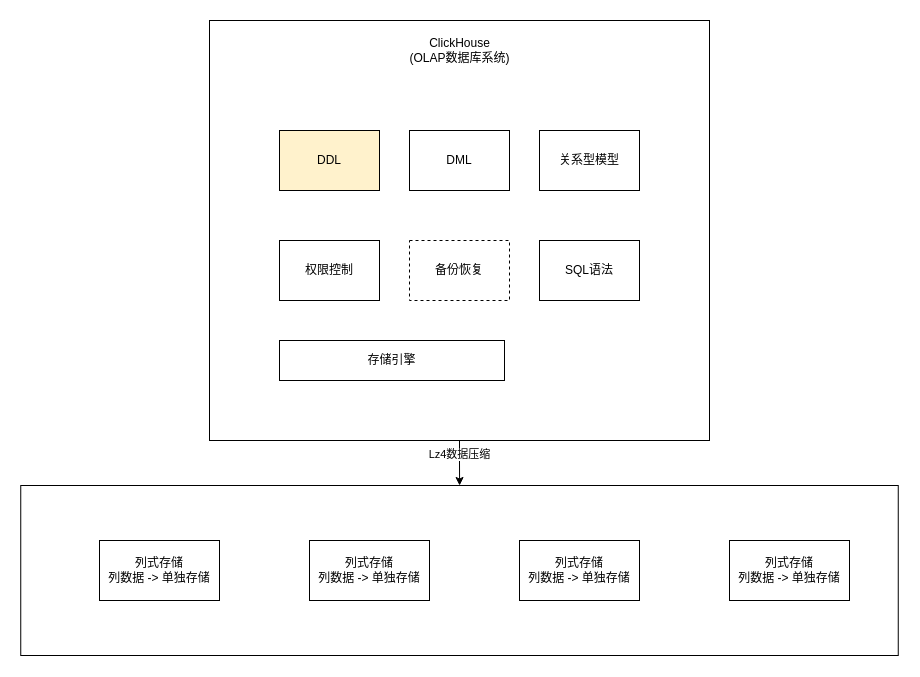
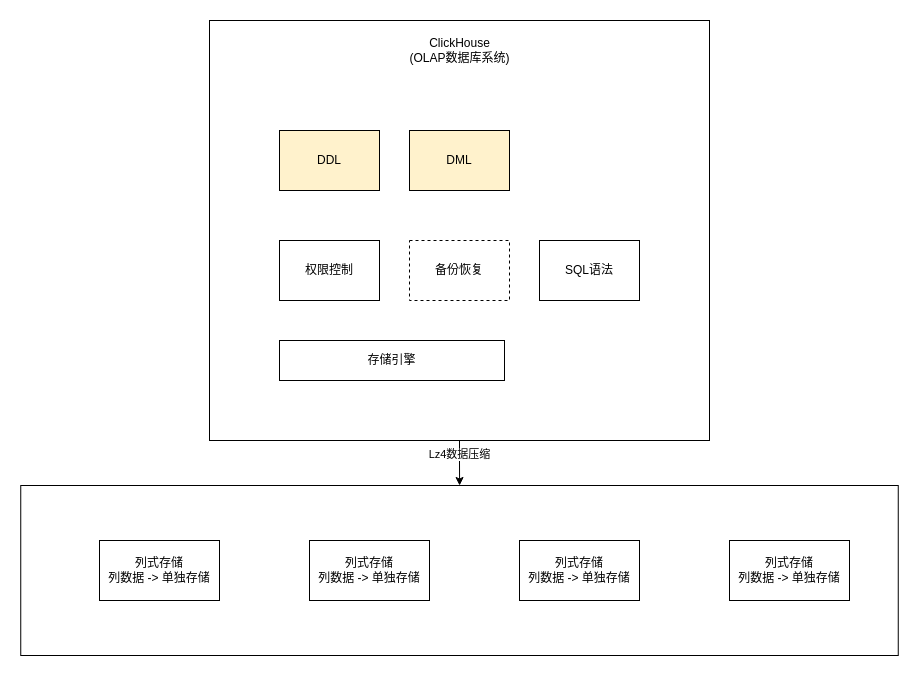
  <mxCell id="0" />
  <mxCell id="1" parent="0" />
  <mxCell id="2" value="" style="whiteSpace=wrap;html=1;" vertex="1" parent="1"><mxGeometry x="20.25" y="485" width="877.5" height="170" as="geometry" /></mxCell>
  <mxCell id="3" style="edgeStyle=orthogonalEdgeStyle;rounded=0;orthogonalLoop=1;jettySize=auto;html=1;" edge="1" parent="1" source="5" target="2"><mxGeometry relative="1" as="geometry" /></mxCell>
  <mxCell id="4" value="Lz4数据压缩" style="edgeLabel;html=1;align=center;verticalAlign=middle;resizable=0;points=[];" vertex="1" connectable="0" parent="3"><mxGeometry x="-0.423" y="-1" relative="1" as="geometry"><mxPoint as="offset" /></mxGeometry></mxCell>
  <mxCell id="5" value="" style="whiteSpace=wrap;html=1;" vertex="1" parent="1"><mxGeometry x="209" y="20" width="500" height="420" as="geometry" /></mxCell>
  <mxCell id="6" value="DDL" style="whiteSpace=wrap;html=1;fillColor=#fff2cc;" vertex="1" parent="1"><mxGeometry x="279" y="130" width="100" height="60" as="geometry" /></mxCell>
- <mxCell id="7" value="DML" style="whiteSpace=wrap;html=1;" vertex="1" parent="1"><mxGeometry x="409" y="130" width="100" height="60" as="geometry" /></mxCell>
- <mxCell id="8" value="关系型模型" style="whiteSpace=wrap;html=1;" vertex="1" parent="1"><mxGeometry x="539" y="130" width="100" height="60" as="geometry" /></mxCell>
+ <mxCell id="7" value="DML" style="whiteSpace=wrap;html=1;fillColor=#fff2cc;" vertex="1" parent="1"><mxGeometry x="409" y="130" width="100" height="60" as="geometry" /></mxCell>
  <mxCell id="9" value="权限控制" style="whiteSpace=wrap;html=1;" vertex="1" parent="1"><mxGeometry x="279" y="240" width="100" height="60" as="geometry" /></mxCell>
  <mxCell id="10" value="备份恢复" style="whiteSpace=wrap;html=1;dashed=1;" vertex="1" parent="1"><mxGeometry x="409" y="240" width="100" height="60" as="geometry" /></mxCell>
  <mxCell id="11" value="SQL语法" style="whiteSpace=wrap;html=1;" vertex="1" parent="1"><mxGeometry x="539" y="240" width="100" height="60" as="geometry" /></mxCell>
  <mxCell id="12" value="存储引擎" style="whiteSpace=wrap;html=1;" vertex="1" parent="1"><mxGeometry x="279" y="340" width="225" height="40" as="geometry" /></mxCell>
  <mxCell id="13" value="ClickHouse&lt;br&gt;(OLAP数据库系统)" style="text;html=1;align=center;verticalAlign=middle;resizable=0;points=[];autosize=1;strokeColor=none;fillColor=none;" vertex="1" parent="1"><mxGeometry x="399" y="30" width="120" height="40" as="geometry" /></mxCell>
  <mxCell id="14" value="列式存储&lt;br&gt;列数据 -&amp;gt; 单独存储" style="whiteSpace=wrap;html=1;" vertex="1" parent="1"><mxGeometry x="99" y="540" width="120" height="60" as="geometry" /></mxCell>
  <mxCell id="15" value="列式存储&lt;br&gt;列数据 -&amp;gt; 单独存储" style="whiteSpace=wrap;html=1;" vertex="1" parent="1"><mxGeometry x="309" y="540" width="120" height="60" as="geometry" /></mxCell>
  <mxCell id="16" value="列式存储&lt;br&gt;列数据 -&amp;gt; 单独存储" style="whiteSpace=wrap;html=1;" vertex="1" parent="1"><mxGeometry x="519" y="540" width="120" height="60" as="geometry" /></mxCell>
  <mxCell id="17" value="列式存储&lt;br&gt;列数据 -&amp;gt; 单独存储" style="whiteSpace=wrap;html=1;" vertex="1" parent="1"><mxGeometry x="729" y="540" width="120" height="60" as="geometry" /></mxCell>
